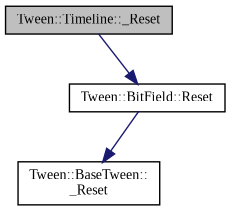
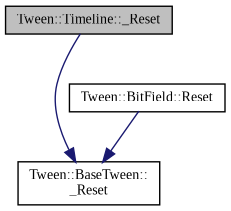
  digraph {
    fontname="Liberation Serif"
    rankdir=TB
    node [color=black fontname="Liberation Serif" fontsize=10 shape=record]
    edge [color=midnightblue fontname="Liberation Serif" fontsize=10 labelfontname=FreeSans labelfontsize=10 style=solid]
    n1 [fillcolor=grey75 fontcolor=black height=0.2 label="Tween::Timeline::_Reset" style=filled width=0.4]
    n2 [height=0.2 label="Tween::BaseTween::\l_Reset" width=0.4]
    n3 [height=0.2 label="Tween::BitField::Reset" width=0.4]
-   n1 -> n3
+   n1 -> n2
    n3 -> n2
  }
